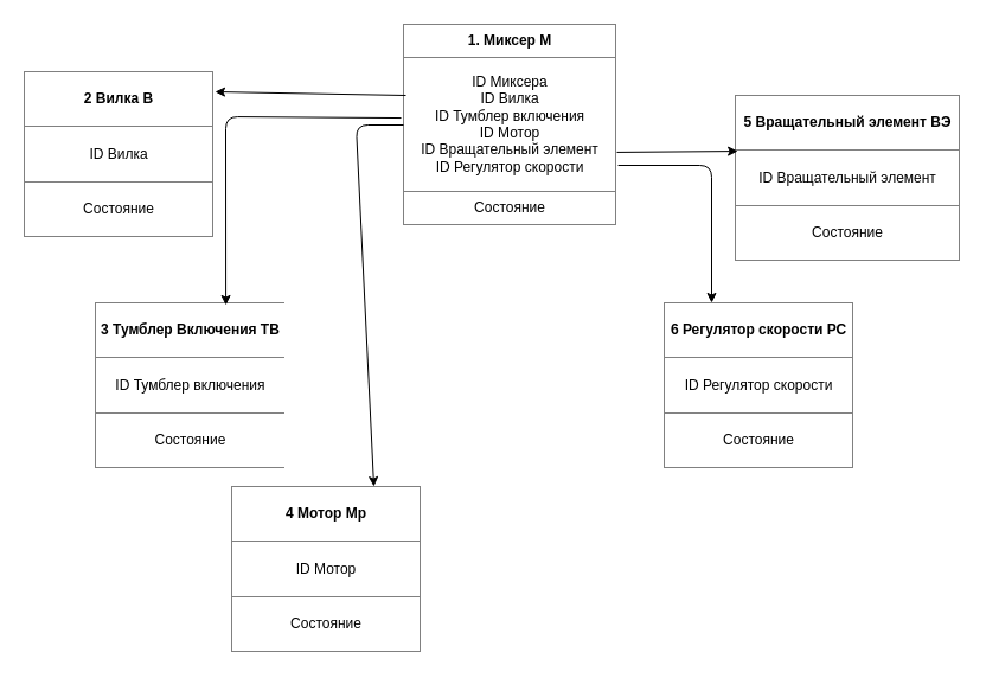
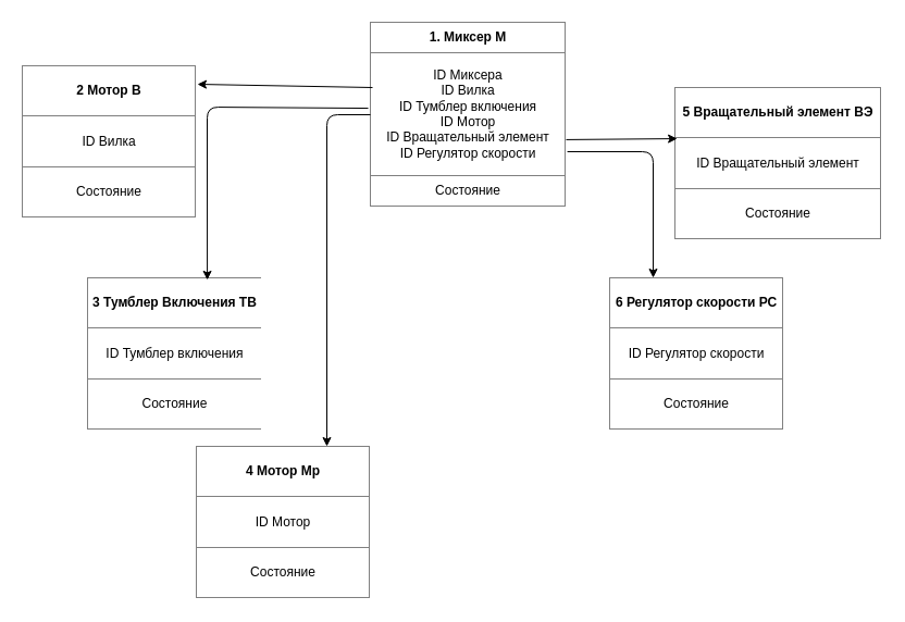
  <mxCell id="0" />
  <mxCell id="1" parent="0" />
  <mxCell id="2" value="&lt;table border=&quot;1&quot; width=&quot;100%&quot; cellpadding=&quot;4&quot; style=&quot;width: 100% ; height: 100% ; border-collapse: collapse&quot;&gt;&lt;tbody&gt;&lt;tr&gt;&lt;th align=&quot;center&quot;&gt;&lt;b&gt;1. Миксер М&lt;/b&gt;&lt;/th&gt;&lt;/tr&gt;&lt;tr&gt;&lt;td align=&quot;center&quot;&gt;ID Миксера&lt;br&gt;ID Вилка&lt;br&gt;ID Тумблер включения&lt;br&gt;ID Мотор&lt;br&gt;ID Вращательный элемент&lt;br&gt;ID Регулятор скорости&lt;br&gt;&lt;/td&gt;&lt;/tr&gt;&lt;tr&gt;&lt;td align=&quot;center&quot;&gt;Состояние&lt;br&gt;&lt;/td&gt;&lt;/tr&gt;&lt;/tbody&gt;&lt;/table&gt;" style="text;html=1;strokeColor=none;fillColor=none;overflow=fill;" vertex="1" parent="1"><mxGeometry x="340" y="20" width="180" height="170" as="geometry" /></mxCell>
- <mxCell id="3" value="&lt;table border=&quot;1&quot; width=&quot;100%&quot; cellpadding=&quot;4&quot; style=&quot;width: 100% ; height: 100% ; border-collapse: collapse&quot;&gt;&lt;tbody&gt;&lt;tr&gt;&lt;th align=&quot;center&quot;&gt;2 Вилка В&lt;/th&gt;&lt;/tr&gt;&lt;tr&gt;&lt;td align=&quot;center&quot;&gt;ID Вилка&lt;/td&gt;&lt;/tr&gt;&lt;tr&gt;&lt;td align=&quot;center&quot;&gt;Состояние&lt;br&gt;&lt;/td&gt;&lt;/tr&gt;&lt;/tbody&gt;&lt;/table&gt;" style="text;html=1;strokeColor=none;fillColor=none;overflow=fill;" vertex="1" parent="1"><mxGeometry x="20" y="60" width="160" height="140" as="geometry" /></mxCell>
+ <mxCell id="3" value="&lt;table border=&quot;1&quot; width=&quot;100%&quot; cellpadding=&quot;4&quot; style=&quot;width: 100% ; height: 100% ; border-collapse: collapse&quot;&gt;&lt;tbody&gt;&lt;tr&gt;&lt;th align=&quot;center&quot;&gt;2 Мотор В&lt;/th&gt;&lt;/tr&gt;&lt;tr&gt;&lt;td align=&quot;center&quot;&gt;ID Вилка&lt;/td&gt;&lt;/tr&gt;&lt;tr&gt;&lt;td align=&quot;center&quot;&gt;Состояние&lt;br&gt;&lt;/td&gt;&lt;/tr&gt;&lt;/tbody&gt;&lt;/table&gt;" style="text;html=1;strokeColor=none;fillColor=none;overflow=fill;" vertex="1" parent="1"><mxGeometry x="20" y="60" width="160" height="140" as="geometry" /></mxCell>
  <mxCell id="4" value="&lt;table border=&quot;1&quot; width=&quot;100%&quot; cellpadding=&quot;4&quot; style=&quot;width: 100% ; height: 100% ; border-collapse: collapse&quot;&gt;&lt;tbody&gt;&lt;tr&gt;&lt;th align=&quot;center&quot;&gt;&lt;b&gt;3 Тумблер Включения ТВ&lt;/b&gt;&lt;/th&gt;&lt;/tr&gt;&lt;tr&gt;&lt;td align=&quot;center&quot;&gt;ID Тумблер включения&lt;/td&gt;&lt;/tr&gt;&lt;tr&gt;&lt;td align=&quot;center&quot;&gt;Состояние&lt;/td&gt;&lt;/tr&gt;&lt;/tbody&gt;&lt;/table&gt;" style="text;html=1;strokeColor=none;fillColor=none;overflow=fill;" vertex="1" parent="1"><mxGeometry x="80" y="255" width="160" height="140" as="geometry" /></mxCell>
- <mxCell id="5" value="&lt;table border=&quot;1&quot; width=&quot;100%&quot; cellpadding=&quot;4&quot; style=&quot;width: 100% ; height: 100% ; border-collapse: collapse&quot;&gt;&lt;tbody&gt;&lt;tr&gt;&lt;th align=&quot;center&quot;&gt;&lt;b&gt;4 Мотор Мр&lt;/b&gt;&lt;/th&gt;&lt;/tr&gt;&lt;tr&gt;&lt;td align=&quot;center&quot;&gt;ID Мотор&lt;/td&gt;&lt;/tr&gt;&lt;tr&gt;&lt;td align=&quot;center&quot;&gt;Состояние&lt;/td&gt;&lt;/tr&gt;&lt;/tbody&gt;&lt;/table&gt;" style="text;html=1;strokeColor=none;fillColor=none;overflow=fill;" vertex="1" parent="1"><mxGeometry x="195" y="410" width="160" height="140" as="geometry" /></mxCell>
+ <mxCell id="5" value="&lt;table border=&quot;1&quot; width=&quot;100%&quot; cellpadding=&quot;4&quot; style=&quot;width: 100% ; height: 100% ; border-collapse: collapse&quot;&gt;&lt;tbody&gt;&lt;tr&gt;&lt;th align=&quot;center&quot;&gt;&lt;b&gt;4 Мотор Мр&lt;/b&gt;&lt;/th&gt;&lt;/tr&gt;&lt;tr&gt;&lt;td align=&quot;center&quot;&gt;ID Мотор&lt;/td&gt;&lt;/tr&gt;&lt;tr&gt;&lt;td align=&quot;center&quot;&gt;Состояние&lt;/td&gt;&lt;/tr&gt;&lt;/tbody&gt;&lt;/table&gt;" style="text;html=1;strokeColor=none;fillColor=none;overflow=fill;" vertex="1" parent="1"><mxGeometry x="180" y="410" width="160" height="140" as="geometry" /></mxCell>
  <mxCell id="6" value="&lt;table border=&quot;1&quot; width=&quot;100%&quot; cellpadding=&quot;4&quot; style=&quot;width: 100% ; height: 100% ; border-collapse: collapse&quot;&gt;&lt;tbody&gt;&lt;tr&gt;&lt;th align=&quot;center&quot;&gt;5 Вращательный элемент ВЭ&lt;/th&gt;&lt;/tr&gt;&lt;tr&gt;&lt;td align=&quot;center&quot;&gt;ID Вращательный элемент&lt;/td&gt;&lt;/tr&gt;&lt;tr&gt;&lt;td align=&quot;center&quot;&gt;Состояние&lt;/td&gt;&lt;/tr&gt;&lt;/tbody&gt;&lt;/table&gt;" style="text;html=1;strokeColor=none;fillColor=none;overflow=fill;" vertex="1" parent="1"><mxGeometry x="620" y="80" width="190" height="140" as="geometry" /></mxCell>
  <mxCell id="7" value="&lt;table border=&quot;1&quot; width=&quot;100%&quot; cellpadding=&quot;4&quot; style=&quot;width: 100% ; height: 100% ; border-collapse: collapse&quot;&gt;&lt;tbody&gt;&lt;tr&gt;&lt;th align=&quot;center&quot;&gt;&lt;b&gt;6 Регулятор скорости РС&lt;/b&gt;&lt;/th&gt;&lt;/tr&gt;&lt;tr&gt;&lt;td align=&quot;center&quot;&gt;ID Регулятор скорости&lt;/td&gt;&lt;/tr&gt;&lt;tr&gt;&lt;td align=&quot;center&quot;&gt;Состояние&lt;/td&gt;&lt;/tr&gt;&lt;/tbody&gt;&lt;/table&gt;" style="text;html=1;strokeColor=none;fillColor=none;overflow=fill;" vertex="1" parent="1"><mxGeometry x="560" y="255" width="160" height="140" as="geometry" /></mxCell>
  <mxCell id="8" value="" style="endArrow=classic;html=1;exitX=1.006;exitY=0.7;exitDx=0;exitDy=0;exitPerimeter=0;entryX=0.25;entryY=0;entryDx=0;entryDy=0;" edge="1" parent="1" source="2" target="7"><mxGeometry width="50" height="50" relative="1" as="geometry"><mxPoint x="220" y="140" as="sourcePoint" /><mxPoint x="270" y="90" as="targetPoint" /><Array as="points"><mxPoint x="600" y="139" /></Array></mxGeometry></mxCell>
  <mxCell id="9" value="" style="endArrow=classic;html=1;entryX=0.011;entryY=0.336;entryDx=0;entryDy=0;entryPerimeter=0;exitX=1;exitY=0.635;exitDx=0;exitDy=0;exitPerimeter=0;" edge="1" parent="1" source="2" target="6"><mxGeometry width="50" height="50" relative="1" as="geometry"><mxPoint x="230" y="150" as="sourcePoint" /><mxPoint x="280" y="100" as="targetPoint" /></mxGeometry></mxCell>
  <mxCell id="10" value="" style="endArrow=classic;html=1;exitX=0;exitY=0.5;exitDx=0;exitDy=0;entryX=0.75;entryY=0;entryDx=0;entryDy=0;" edge="1" parent="1" source="2" target="5"><mxGeometry width="50" height="50" relative="1" as="geometry"><mxPoint x="240" y="160" as="sourcePoint" /><mxPoint x="290" y="110" as="targetPoint" /><Array as="points"><mxPoint x="300" y="105" /></Array></mxGeometry></mxCell>
  <mxCell id="11" value="" style="endArrow=classic;html=1;entryX=0.688;entryY=0.014;entryDx=0;entryDy=0;entryPerimeter=0;exitX=-0.011;exitY=0.465;exitDx=0;exitDy=0;exitPerimeter=0;" edge="1" parent="1" source="2" target="4"><mxGeometry width="50" height="50" relative="1" as="geometry"><mxPoint x="339" y="98" as="sourcePoint" /><mxPoint x="190" y="250" as="targetPoint" /><Array as="points"><mxPoint x="190" y="98" /></Array></mxGeometry></mxCell>
  <mxCell id="12" value="" style="endArrow=classic;html=1;" edge="1" parent="1"><mxGeometry width="50" height="50" relative="1" as="geometry"><mxPoint x="342" y="80" as="sourcePoint" /><mxPoint x="181" y="77" as="targetPoint" /></mxGeometry></mxCell>
